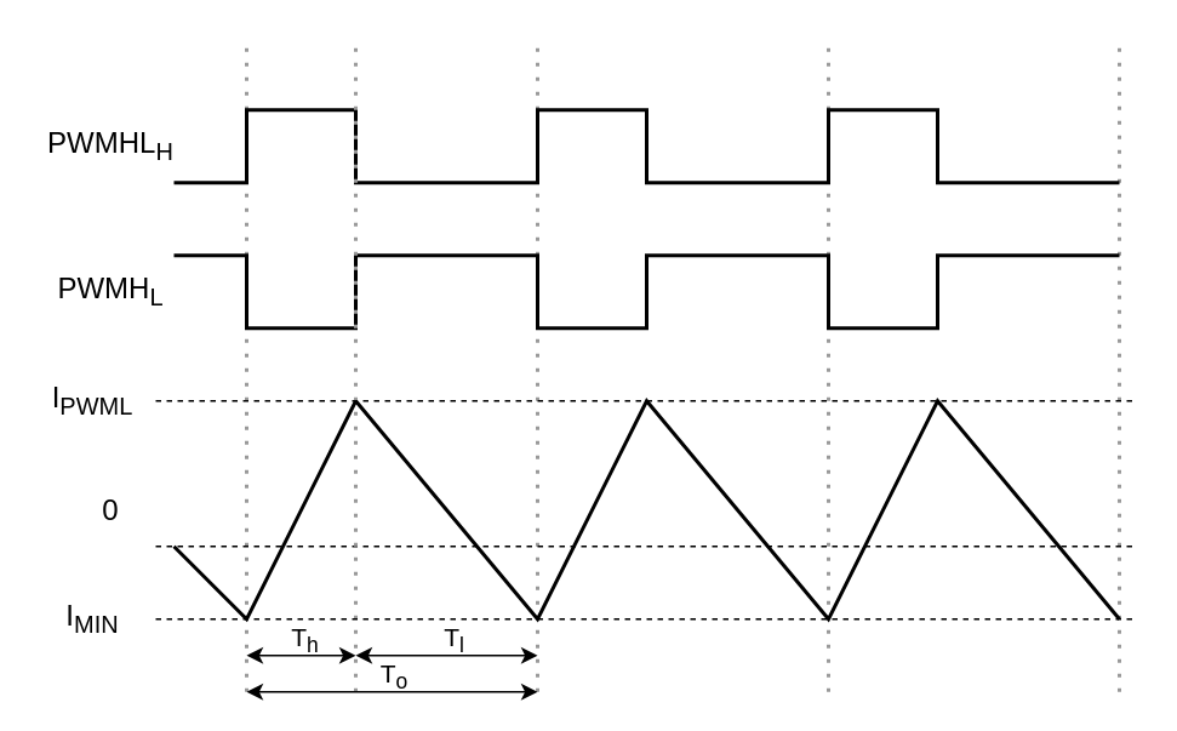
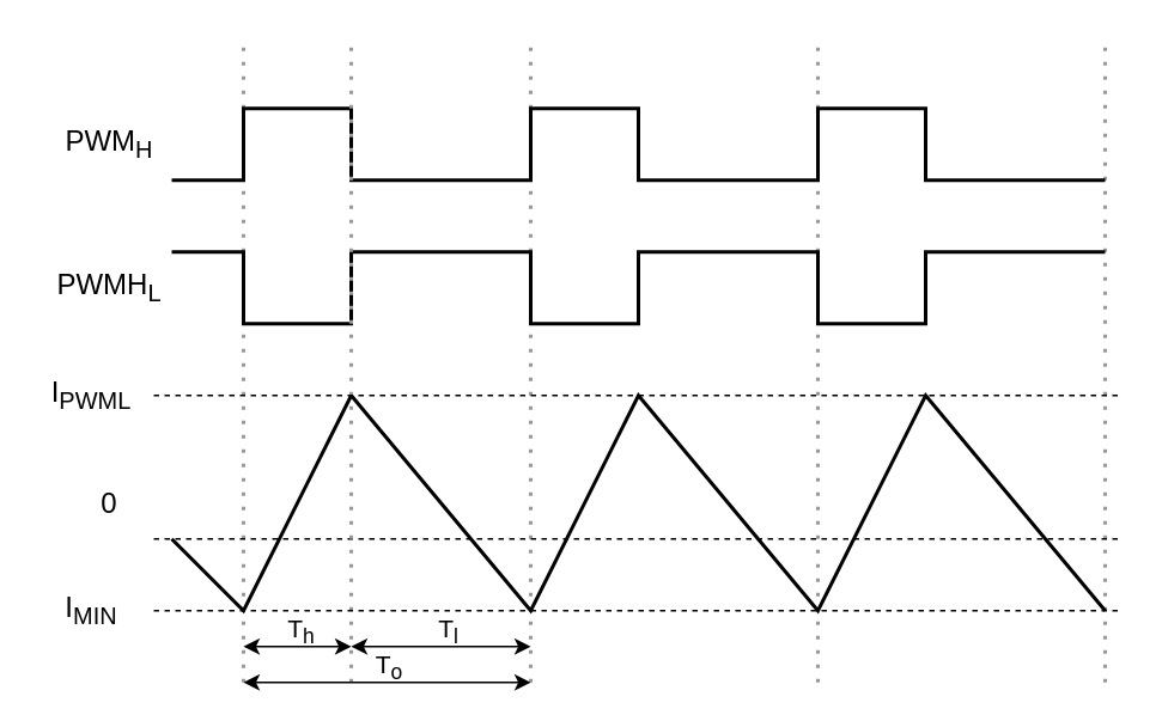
  <mxCell id="0" />
  <mxCell id="1" parent="0" />
  <mxCell id="2" value="" style="endArrow=none;dashed=1;html=1;dashPattern=1 3;strokeWidth=2;rounded=0;strokeColor=#999999;" parent="1" edge="1"><mxGeometry width="50" height="50" relative="1" as="geometry"><mxPoint x="135" y="380" as="sourcePoint" /><mxPoint x="135" y="20" as="targetPoint" /></mxGeometry></mxCell>
  <mxCell id="3" value="" style="endArrow=none;dashed=1;html=1;dashPattern=1 3;strokeWidth=2;rounded=0;strokeColor=#999999;" parent="1" edge="1"><mxGeometry width="50" height="50" relative="1" as="geometry"><mxPoint x="295" y="380" as="sourcePoint" /><mxPoint x="295" y="20" as="targetPoint" /></mxGeometry></mxCell>
  <mxCell id="4" value="" style="endArrow=none;dashed=1;html=1;dashPattern=1 3;strokeWidth=2;rounded=0;strokeColor=#999999;" parent="1" edge="1"><mxGeometry width="50" height="50" relative="1" as="geometry"><mxPoint x="455" y="380" as="sourcePoint" /><mxPoint x="455" y="20" as="targetPoint" /></mxGeometry></mxCell>
  <mxCell id="5" value="" style="endArrow=none;dashed=1;html=1;dashPattern=1 3;strokeWidth=2;rounded=0;strokeColor=#999999;" parent="1" edge="1"><mxGeometry width="50" height="50" relative="1" as="geometry"><mxPoint x="615" y="380" as="sourcePoint" /><mxPoint x="615" y="20" as="targetPoint" /></mxGeometry></mxCell>
  <mxCell id="6" value="" style="endArrow=none;html=1;rounded=0;strokeWidth=2;" parent="1" edge="1"><mxGeometry width="50" height="50" relative="1" as="geometry"><mxPoint x="95" y="100" as="sourcePoint" /><mxPoint x="615" y="100" as="targetPoint" /><Array as="points"><mxPoint x="135" y="100" /><mxPoint x="135" y="60" /><mxPoint x="195" y="60" /><mxPoint x="195" y="100" /><mxPoint x="295" y="100" /><mxPoint x="295" y="60" /><mxPoint x="355" y="60" /><mxPoint x="355" y="100" /><mxPoint x="455" y="100" /><mxPoint x="455" y="60" /><mxPoint x="515" y="60" /><mxPoint x="515" y="100" /></Array></mxGeometry></mxCell>
  <mxCell id="7" value="" style="endArrow=none;html=1;rounded=0;strokeWidth=2;" parent="1" edge="1"><mxGeometry width="50" height="50" relative="1" as="geometry"><mxPoint x="95" y="140" as="sourcePoint" /><mxPoint x="615" y="140" as="targetPoint" /><Array as="points"><mxPoint x="135" y="140" /><mxPoint x="135" y="180" /><mxPoint x="195" y="180" /><mxPoint x="195" y="140" /><mxPoint x="295" y="140" /><mxPoint x="295" y="180" /><mxPoint x="355" y="180" /><mxPoint x="355" y="140" /><mxPoint x="455" y="140" /><mxPoint x="455" y="180" /><mxPoint x="515" y="180" /><mxPoint x="515" y="140" /></Array></mxGeometry></mxCell>
  <mxCell id="8" value="" style="endArrow=none;html=1;rounded=0;strokeWidth=2;" parent="1" edge="1"><mxGeometry width="50" height="50" relative="1" as="geometry"><mxPoint x="95" y="300" as="sourcePoint" /><mxPoint x="615" y="340" as="targetPoint" /><Array as="points"><mxPoint x="135" y="340" /><mxPoint x="195" y="220" /><mxPoint x="295" y="340" /><mxPoint x="355" y="220" /><mxPoint x="455" y="340" /><mxPoint x="515" y="220" /></Array></mxGeometry></mxCell>
  <mxCell id="9" value="" style="endArrow=none;html=1;rounded=0;dashed=1;" parent="1" edge="1"><mxGeometry width="50" height="50" relative="1" as="geometry"><mxPoint x="85" y="300" as="sourcePoint" /><mxPoint x="625" y="300" as="targetPoint" /></mxGeometry></mxCell>
  <mxCell id="10" value="" style="endArrow=none;dashed=1;html=1;dashPattern=1 3;strokeWidth=2;rounded=0;strokeColor=#999999;" parent="1" edge="1"><mxGeometry width="50" height="50" relative="1" as="geometry"><mxPoint x="195" y="380" as="sourcePoint" /><mxPoint x="195" y="20" as="targetPoint" /></mxGeometry></mxCell>
  <mxCell id="11" value="" style="endArrow=classic;startArrow=classic;html=1;rounded=0;" parent="1" edge="1"><mxGeometry width="50" height="50" relative="1" as="geometry"><mxPoint x="135" y="360" as="sourcePoint" /><mxPoint x="195" y="360" as="targetPoint" /></mxGeometry></mxCell>
  <mxCell id="12" value="&lt;font style=&quot;font-size: 14px;&quot;&gt;T&lt;sub&gt;h&lt;/sub&gt;&lt;/font&gt;" style="edgeLabel;html=1;align=center;verticalAlign=middle;resizable=0;points=[];labelBackgroundColor=none;" parent="11" vertex="1" connectable="0"><mxGeometry x="0.15" y="-2" relative="1" as="geometry"><mxPoint x="-4" y="-12" as="offset" /></mxGeometry></mxCell>
  <mxCell id="13" value="" style="endArrow=classic;startArrow=classic;html=1;rounded=0;" parent="1" edge="1"><mxGeometry width="50" height="50" relative="1" as="geometry"><mxPoint x="135" y="380" as="sourcePoint" /><mxPoint x="295" y="380" as="targetPoint" /></mxGeometry></mxCell>
  <mxCell id="14" value="&lt;font style=&quot;font-size: 14px;&quot;&gt;T&lt;sub&gt;o&lt;/sub&gt;&lt;/font&gt;" style="edgeLabel;html=1;align=center;verticalAlign=middle;resizable=0;points=[];labelBackgroundColor=none;" parent="13" vertex="1" connectable="0"><mxGeometry x="0.003" relative="1" as="geometry"><mxPoint y="-10" as="offset" /></mxGeometry></mxCell>
- <mxCell id="15" value="&lt;font style=&quot;font-size: 16px;&quot;&gt;PWMHL&lt;sub&gt;H&lt;/sub&gt;&lt;/font&gt;" style="text;html=1;align=center;verticalAlign=middle;resizable=0;points=[];autosize=1;strokeColor=none;fillColor=none;" parent="1" vertex="1"><mxGeometry x="25" y="60" width="70" height="40" as="geometry" /></mxCell>
+ <mxCell id="15" value="&lt;font style=&quot;font-size: 16px;&quot;&gt;PWM&lt;sub&gt;H&lt;/sub&gt;&lt;/font&gt;" style="text;html=1;align=center;verticalAlign=middle;resizable=0;points=[];autosize=1;strokeColor=none;fillColor=none;" parent="1" vertex="1"><mxGeometry x="25" y="60" width="70" height="40" as="geometry" /></mxCell>
  <mxCell id="16" value="&lt;font style=&quot;font-size: 16px;&quot;&gt;PWMH&lt;sub&gt;L&lt;/sub&gt;&lt;/font&gt;" style="text;html=1;align=center;verticalAlign=middle;resizable=0;points=[];autosize=1;strokeColor=none;fillColor=none;" parent="1" vertex="1"><mxGeometry x="25" y="140" width="70" height="40" as="geometry" /></mxCell>
  <mxCell id="17" value="" style="endArrow=none;html=1;rounded=0;dashed=1;" parent="1" edge="1"><mxGeometry width="50" height="50" relative="1" as="geometry"><mxPoint x="85" y="220" as="sourcePoint" /><mxPoint x="625" y="220" as="targetPoint" /></mxGeometry></mxCell>
  <mxCell id="18" value="" style="endArrow=none;html=1;rounded=0;dashed=1;" parent="1" edge="1"><mxGeometry width="50" height="50" relative="1" as="geometry"><mxPoint x="85" y="340" as="sourcePoint" /><mxPoint x="625" y="340" as="targetPoint" /></mxGeometry></mxCell>
  <mxCell id="19" value="&lt;font style=&quot;font-size: 16px;&quot;&gt;I&lt;sub&gt;PWML&lt;/sub&gt;&lt;/font&gt;" style="text;html=1;align=center;verticalAlign=middle;resizable=0;points=[];autosize=1;strokeColor=none;fillColor=none;" parent="1" vertex="1"><mxGeometry x="20" y="200" width="60" height="40" as="geometry" /></mxCell>
  <mxCell id="20" value="&lt;font style=&quot;font-size: 16px;&quot;&gt;0&lt;/font&gt;" style="text;html=1;align=center;verticalAlign=middle;resizable=0;points=[];autosize=1;strokeColor=none;fillColor=none;" parent="1" vertex="1"><mxGeometry x="45" y="265" width="30" height="30" as="geometry" /></mxCell>
  <mxCell id="21" value="&lt;font style=&quot;font-size: 16px;&quot;&gt;I&lt;sub&gt;MIN&lt;/sub&gt;&lt;/font&gt;" style="text;html=1;align=center;verticalAlign=middle;resizable=0;points=[];autosize=1;strokeColor=none;fillColor=none;" parent="1" vertex="1"><mxGeometry x="25" y="320" width="50" height="40" as="geometry" /></mxCell>
  <mxCell id="22" value="" style="endArrow=classic;startArrow=classic;html=1;rounded=0;" edge="1" parent="1"><mxGeometry width="50" height="50" relative="1" as="geometry"><mxPoint x="195" y="360" as="sourcePoint" /><mxPoint x="295" y="360" as="targetPoint" /></mxGeometry></mxCell>
  <mxCell id="23" value="&lt;font style=&quot;font-size: 14px;&quot;&gt;T&lt;sub&gt;l&lt;/sub&gt;&lt;/font&gt;" style="edgeLabel;html=1;align=center;verticalAlign=middle;resizable=0;points=[];labelBackgroundColor=none;" vertex="1" connectable="0" parent="22"><mxGeometry x="0.15" y="-2" relative="1" as="geometry"><mxPoint x="-4" y="-12" as="offset" /></mxGeometry></mxCell>
